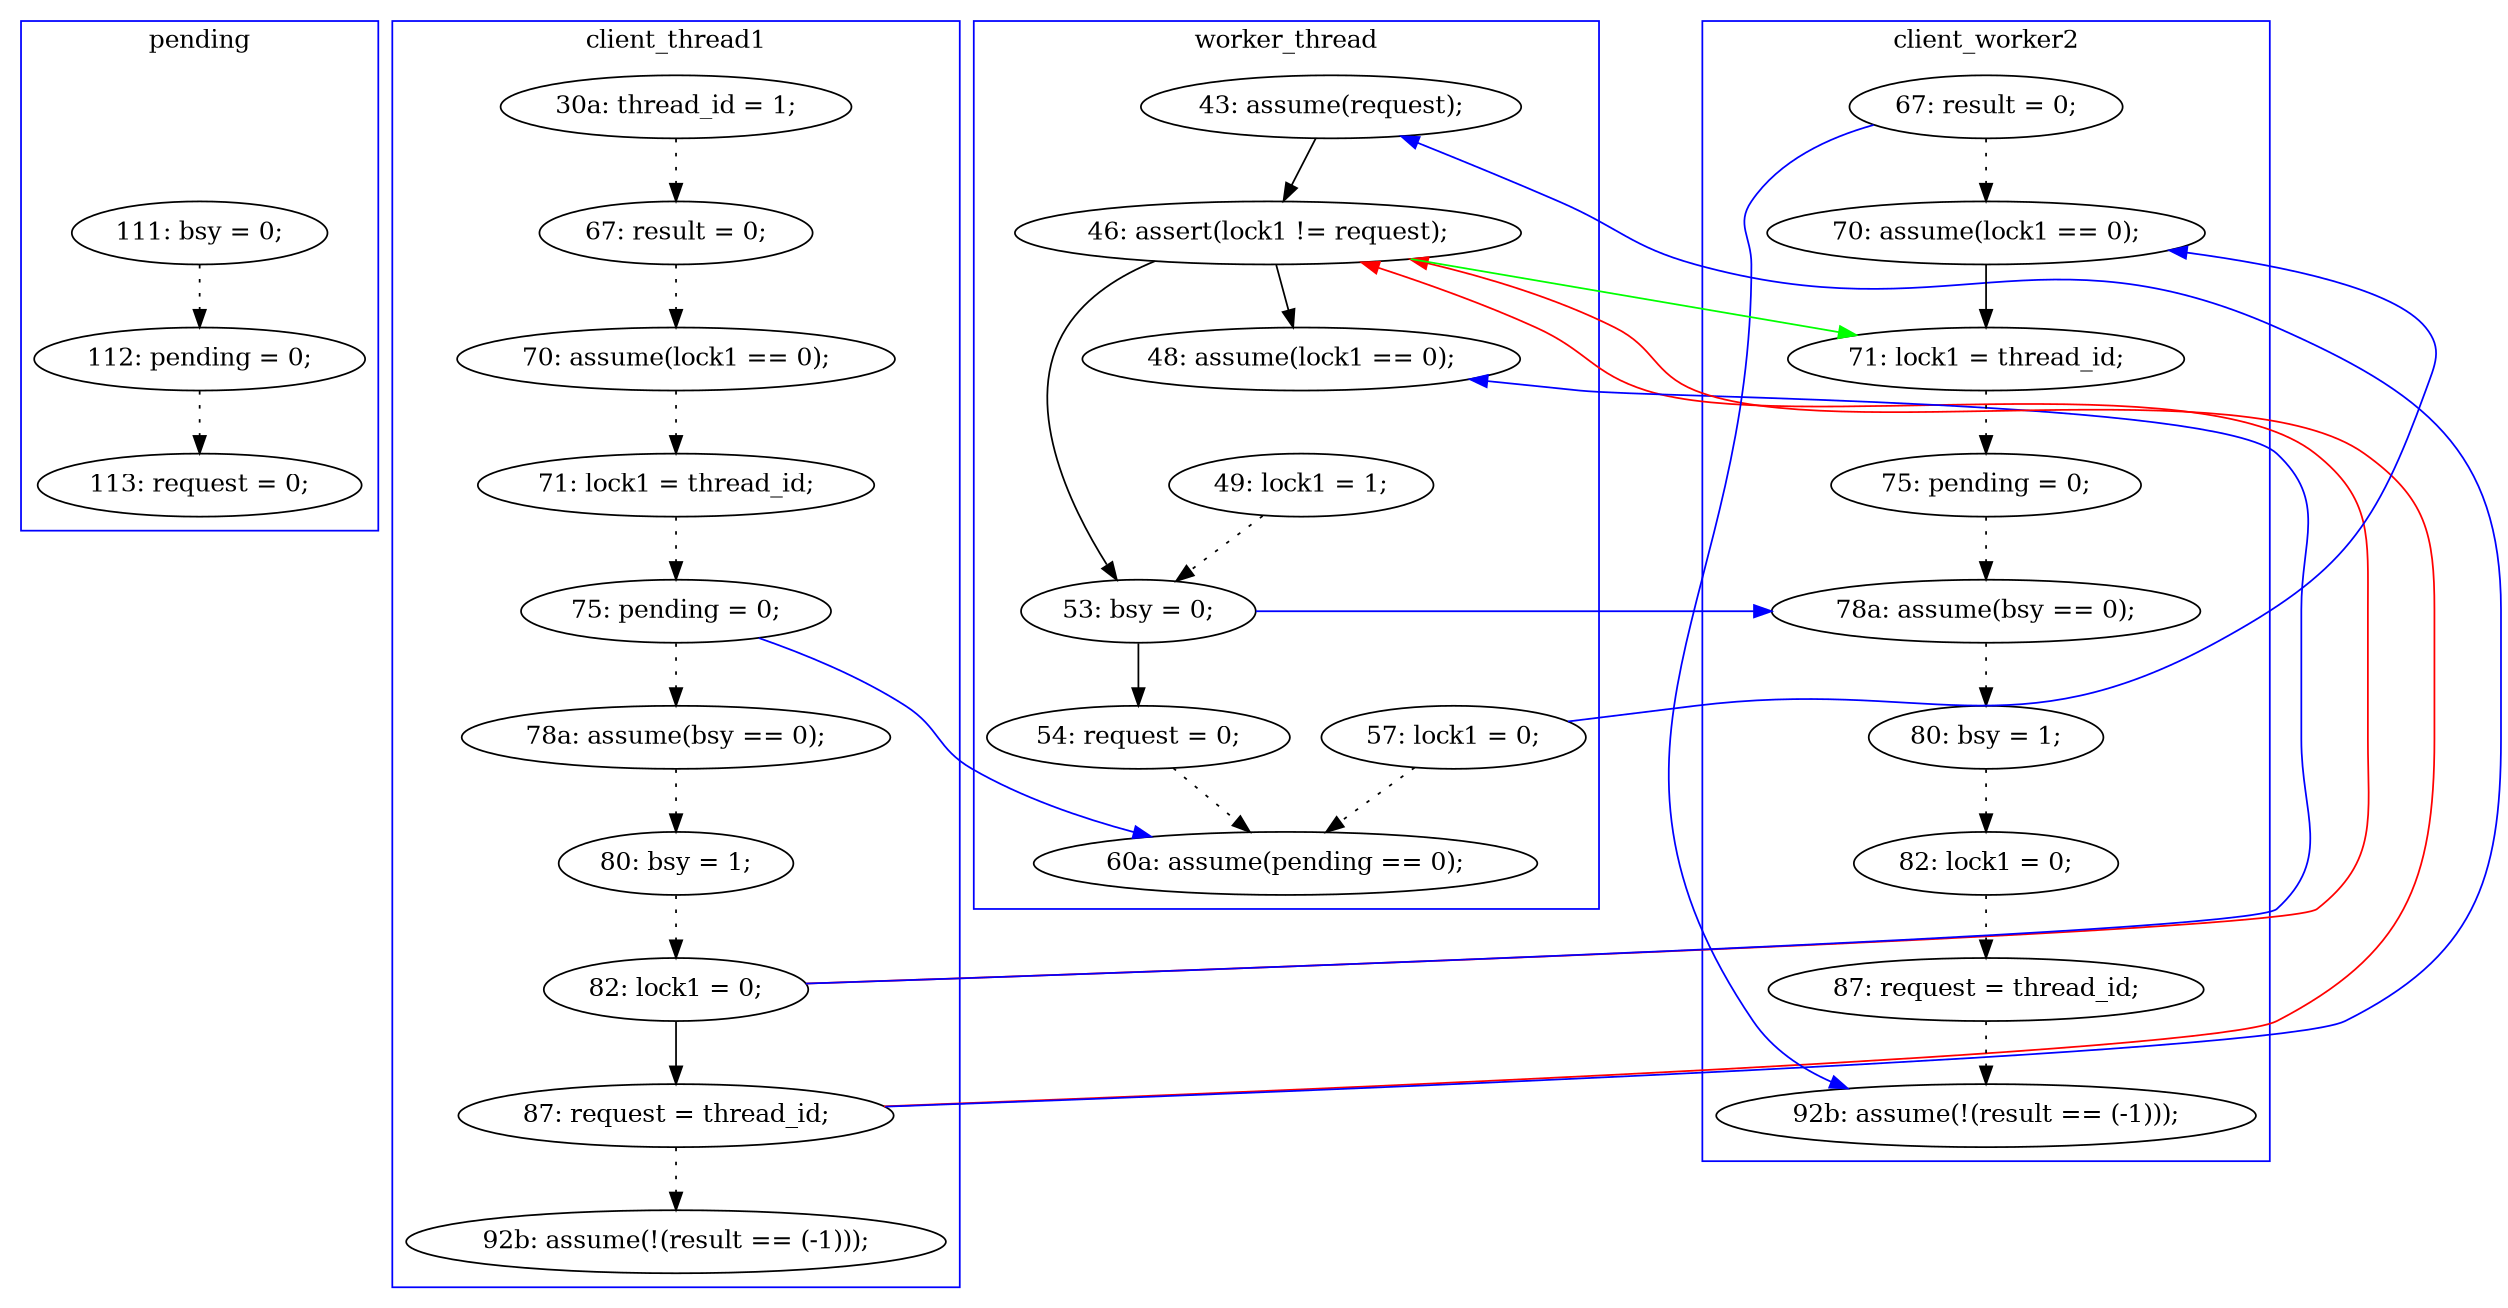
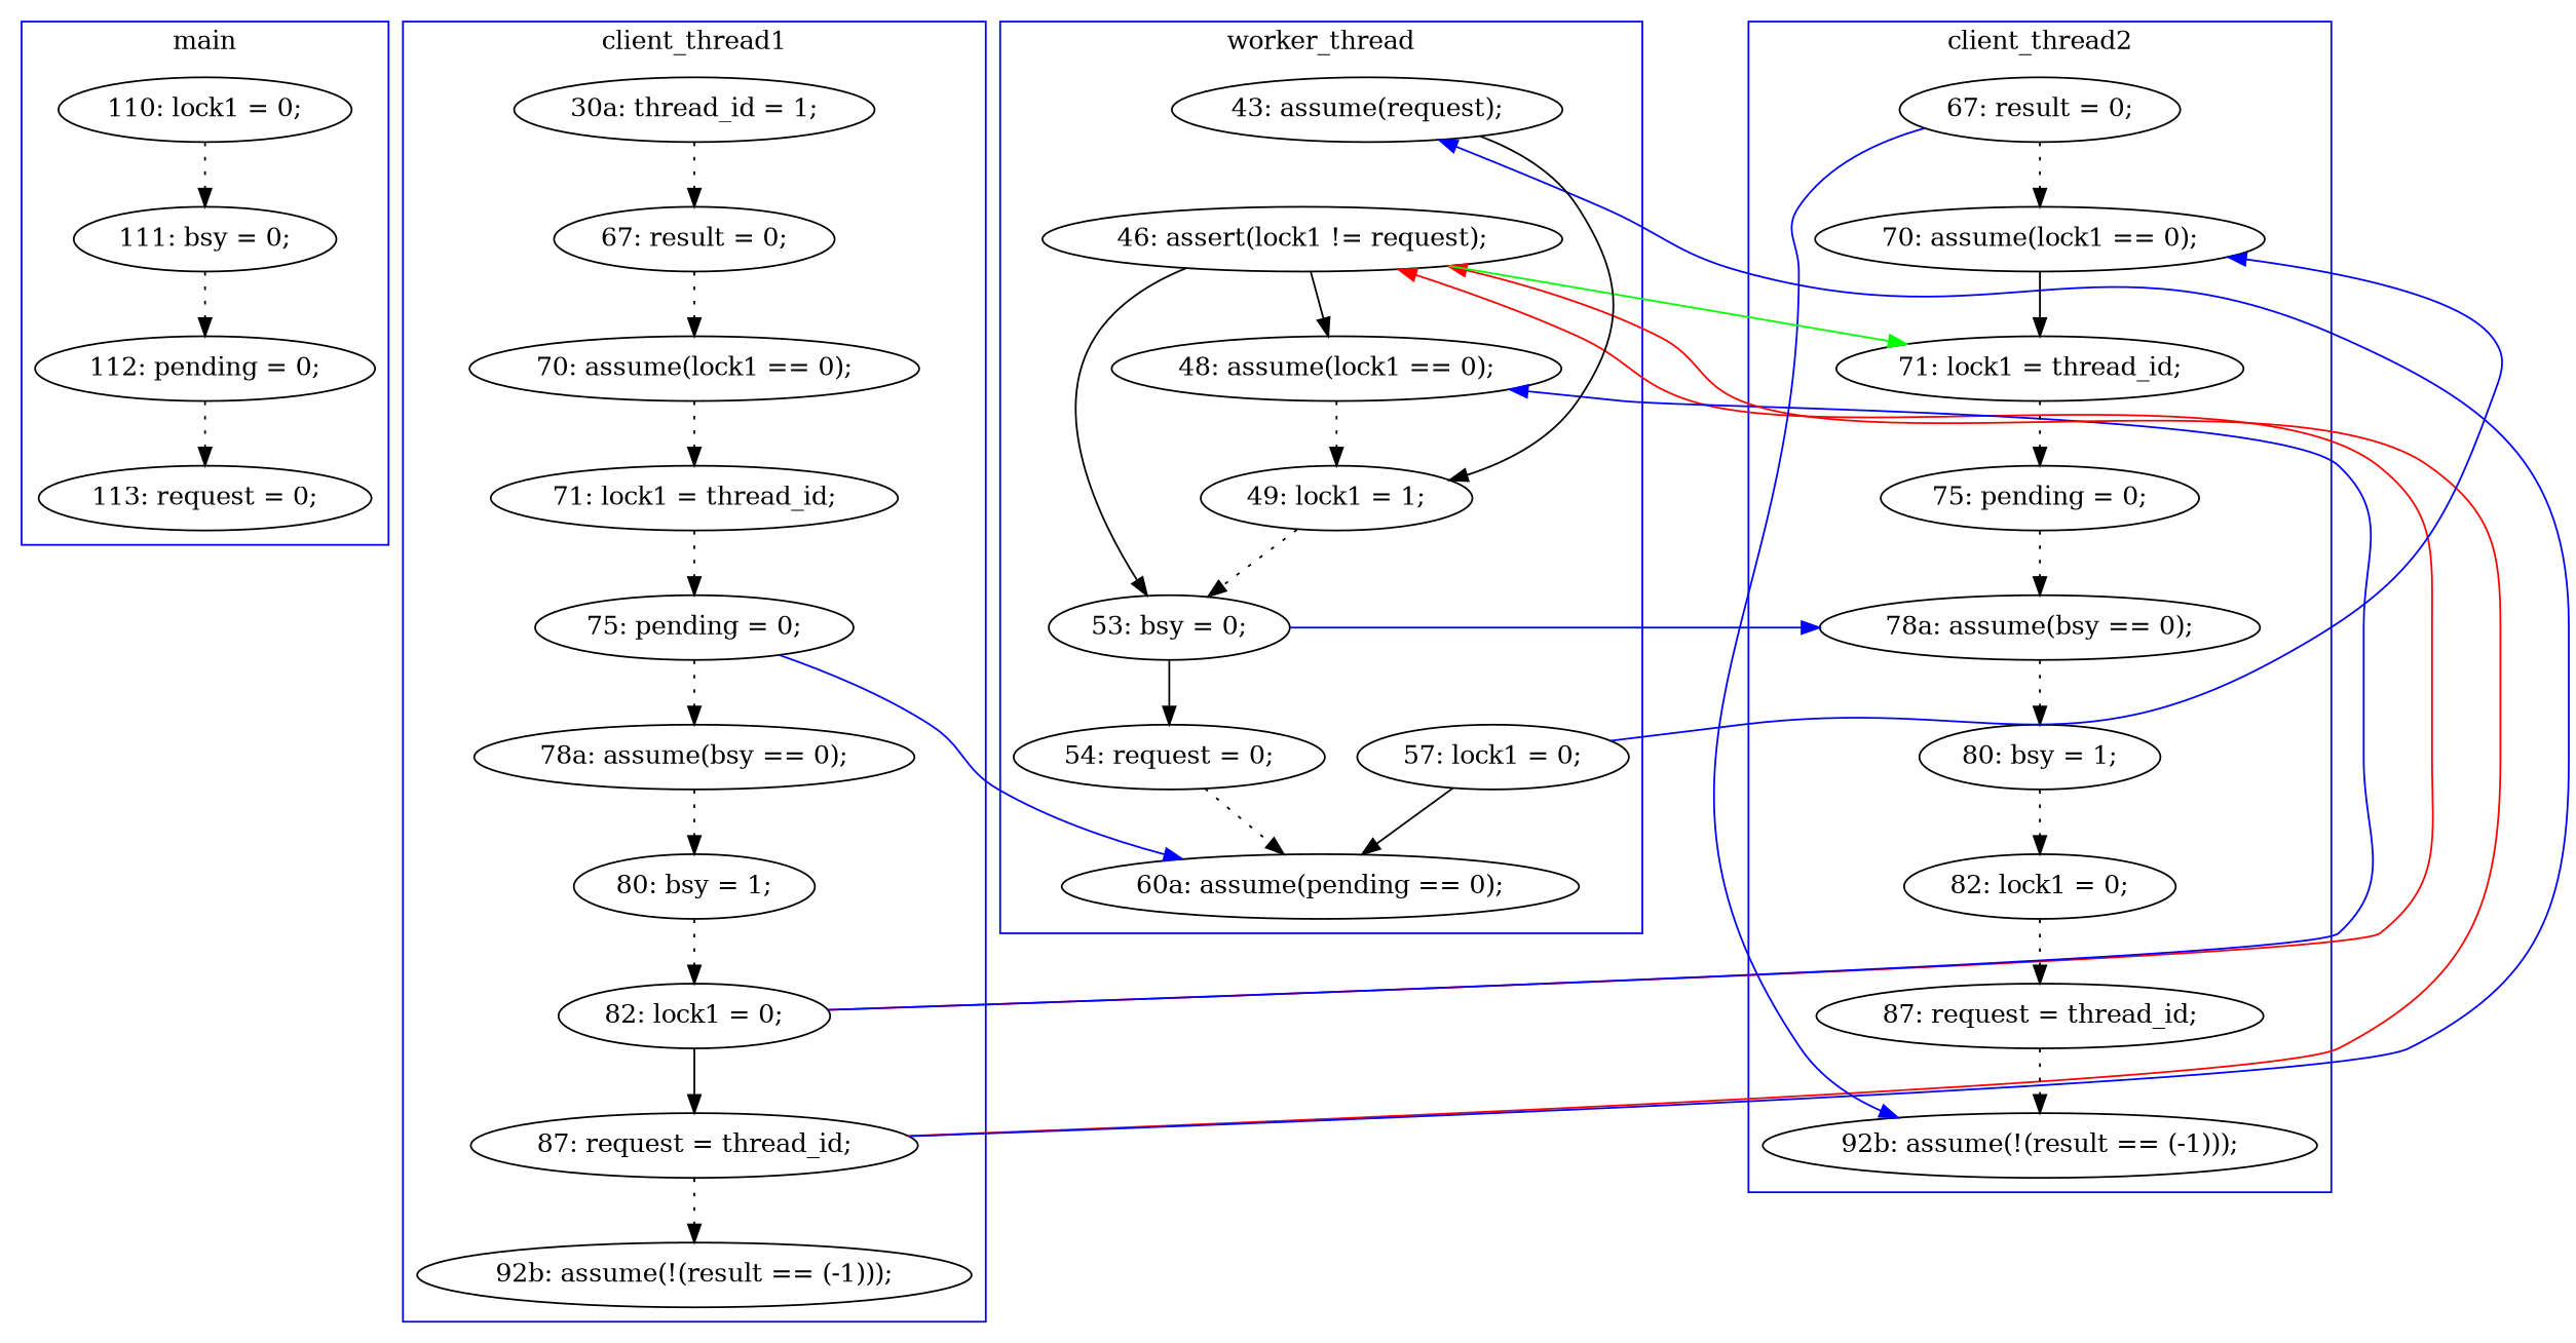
  digraph {
    edge [color=black style=dotted]
+   n1 [label="110: lock1 = 0;"]
    n2 [label="111: bsy = 0;"]
    n3 [label="112: pending = 0;"]
    n4 [label="113: request = 0;"]
    n5 [label="80: bsy = 1;"]
    n6 [label="82: lock1 = 0;"]
    n7 [label="87: request = thread_id;"]
    n8 [label="75: pending = 0;"]
    n9 [label="78a: assume(bsy == 0);"]
    n10 [label="70: assume(lock1 == 0);"]
    n11 [label="71: lock1 = thread_id;"]
    n12 [label="30a: thread_id = 1;"]
    n13 [label="67: result = 0;"]
    n14 [label="92b: assume(!(result == (-1)));"]
    n15 [label="78a: assume(bsy == 0);"]
    n16 [label="80: bsy = 1;"]
    n17 [label="71: lock1 = thread_id;"]
    n18 [label="75: pending = 0;"]
    n19 [label="87: request = thread_id;"]
    n20 [label="92b: assume(!(result == (-1)));"]
    n21 [label="70: assume(lock1 == 0);"]
    n22 [label="67: result = 0;"]
    n23 [label="82: lock1 = 0;"]
    n24 [label="46: assert(lock1 != request);"]
    n25 [label="57: lock1 = 0;"]
    n26 [label="60a: assume(pending == 0);"]
    n27 [label="53: bsy = 0;"]
    n28 [label="48: assume(lock1 == 0);"]
    n29 [label="49: lock1 = 1;"]
    n30 [label="54: request = 0;"]
    n31 [label="43: assume(request);"]
    subgraph cluster_1 {
      color=blue
-     label=pending
+     label=main
+     n1
      n2
      n3
      n4
    }
    subgraph cluster_2 {
      color=blue
      label=client_thread1
      n5
      n6
      n7
      n8
      n9
      n10
      n11
      n12
      n13
      n14
    }
    subgraph cluster_3 {
      color=blue
-     label=client_worker2
+     label=client_thread2
      n15
      n16
      n17
      n18
      n19
      n20
      n21
      n22
      n23
    }
    subgraph cluster_4 {
      color=blue
      label=worker_thread
      n24
      n25
      n26
      n27
      n28
      n29
      n30
      n31
    }
+   n1 -> n2
    n2 -> n3
    n3 -> n4
    n5 -> n6
    n6 -> n7 [color=Black style=""]
    n6 -> n24 [color=Red constraint=false style=""]
    n6 -> n28 [color=Blue constraint=false style=""]
    n7 -> n14
    n7 -> n24 [color=Red constraint=false style=""]
    n7 -> n31 [color=Blue constraint=false style=""]
    n8 -> n9
    n8 -> n26 [color=Blue constraint=false style=""]
    n9 -> n5
    n10 -> n11
    n11 -> n8
    n12 -> n13
    n13 -> n10
    n15 -> n16
    n16 -> n23
    n17 -> n18
    n18 -> n15
    n19 -> n20
    n21 -> n17 [color=Black style=""]
    n22 -> n20 [color=Blue constraint=false style=""]
    n22 -> n21
    n23 -> n19
    n24 -> n17 [color=Green constraint=false style=""]
    n24 -> n27 [color=Black style=""]
    n24 -> n28 [style=solid]
    n25 -> n21 [color=Blue constraint=false style=""]
-   n25 -> n26
+   n25 -> n26 [style=solid]
    n27 -> n15 [color=Blue constraint=false style=""]
    n27 -> n30 [style=solid]
+   n28 -> n29
    n29 -> n27
    n30 -> n26
-   n31 -> n24 [color=Black style=""]
+   n31 -> n29 [color=Black style=""]
  }
